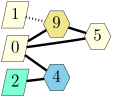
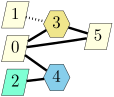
  graph {
    rankdir=LR
    splines=true
    node [color=black fillcolor=lightyellow fixedsize=true fontname="Latin Modern Math" fontsize=42 penwidth=1 shape=parallelogram style=filled]
    edge [color=black penwidth=6 style=solid]
    0 [height=0.91667 width=0.91667]
-   3 [fillcolor=khaki height=0.91667 shape=hexagon width=0.91667 label=9]
+   3 [fillcolor=khaki height=0.91667 shape=hexagon width=0.91667]
    4 [fillcolor=skyblue height=0.91667 shape=hexagon width=0.91667]
-   5 [height=0.91667 shape=hexagon width=0.91667]
+   5 [height=0.91667 width=0.91667]
    1 [height=0.91667 width=0.91667]
    2 [fillcolor=aquamarine height=0.91667 width=0.91667]
    0 -- 3
    0 -- 4
    0 -- 5
    3 -- 5
    1 -- 3 [style=dotted]
    2 -- 4 [style=bold]
  }
